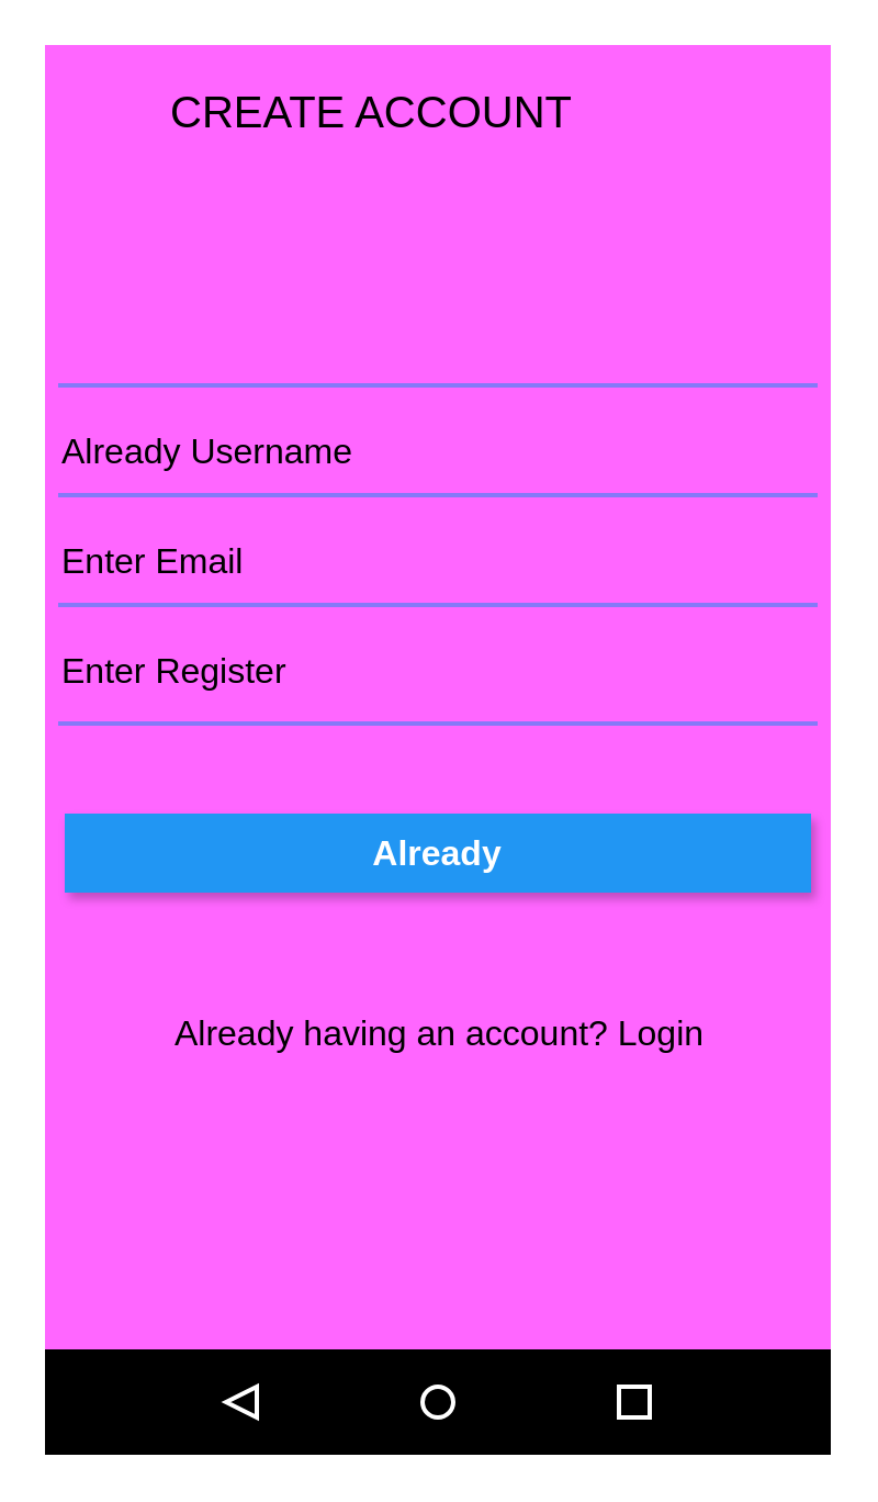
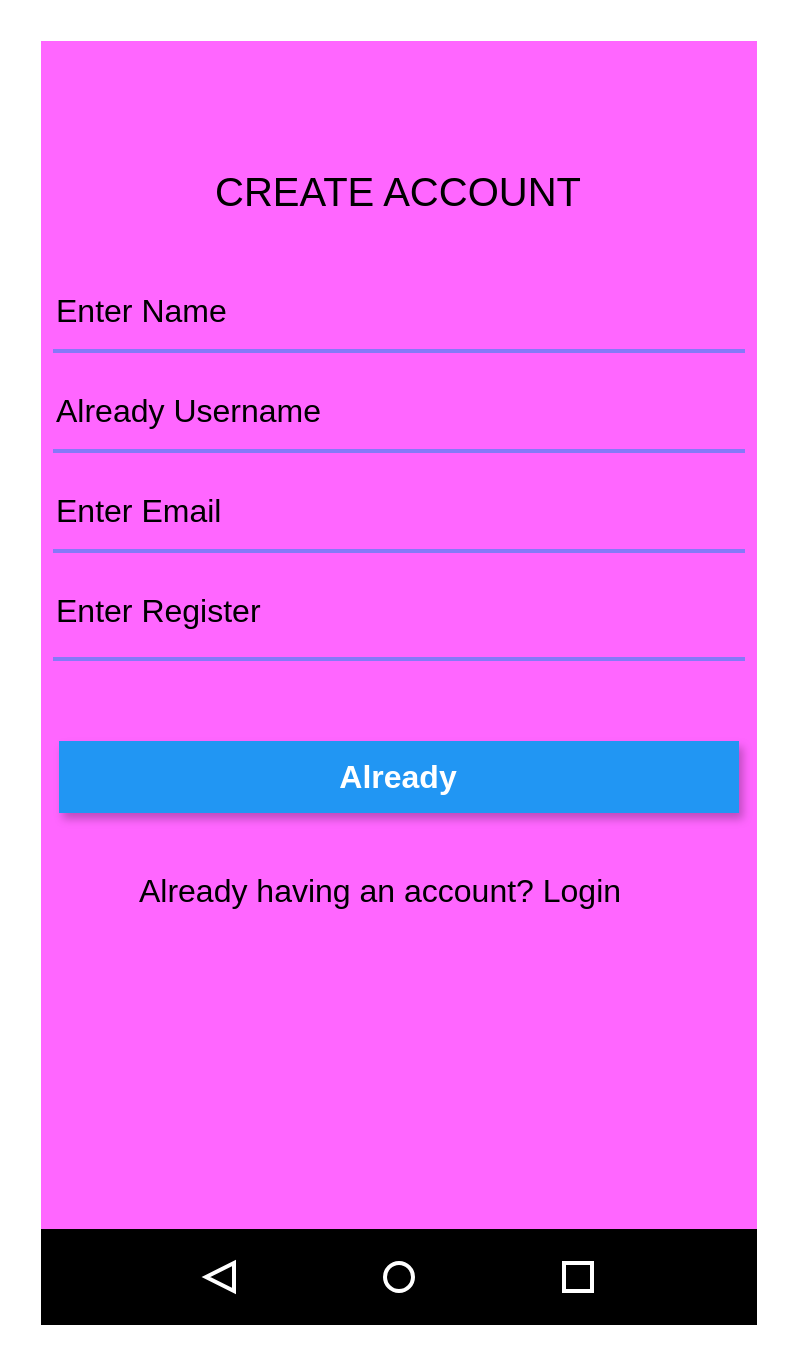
  <mxCell id="0" />
  <mxCell id="1" parent="0" />
  <mxCell id="2" value="" style="dashed=0;shape=rect;fillColor=#FF66FF;strokeColor=none;" vertex="1" parent="1"><mxGeometry x="20" y="20" width="358" height="642" as="geometry" /></mxCell>
  <mxCell id="3" value="" style="dashed=0;shape=rect;strokeColor=none;fillColor=#000000;resizeWidth=1;" vertex="1" parent="2"><mxGeometry y="1" width="358" height="48" relative="1" as="geometry"><mxPoint y="-48" as="offset" /></mxGeometry></mxCell>
  <mxCell id="4" value="" style="dashed=0;shape=mxgraph.gmdl.back;strokeColor=#ffffff;fillColor=#000000;strokeWidth=2;" vertex="1" parent="3"><mxGeometry x="0.25" y="0.5" width="14" height="14" relative="1" as="geometry"><mxPoint x="-7" y="-7" as="offset" /></mxGeometry></mxCell>
  <mxCell id="5" value="" style="shape=ellipse;strokeColor=#ffffff;fillColor=#000000;strokeWidth=2;" vertex="1" parent="3"><mxGeometry x="0.5" y="0.5" width="14" height="14" relative="1" as="geometry"><mxPoint x="-7" y="-7" as="offset" /></mxGeometry></mxCell>
  <mxCell id="6" value="" style="shape=rect;strokeColor=#ffffff;fillColor=#000000;strokeWidth=2;" vertex="1" parent="3"><mxGeometry x="0.75" y="0.5" width="14" height="14" relative="1" as="geometry"><mxPoint x="-7" y="-7" as="offset" /></mxGeometry></mxCell>
  <mxCell id="7" value="&lt;font style=&quot;font-size: 16px;&quot;&gt;Already&lt;/font&gt;" style="whiteSpace=wrap;html=1;dashed=0;align=center;fontSize=12;shape=rect;fillColor=#2196F3;strokeColor=none;fontStyle=1;shadow=1;fontColor=#ffffff;" vertex="1" parent="2"><mxGeometry x="9" y="350" width="340" height="36" as="geometry" /></mxCell>
  <mxCell id="8" value="Already Username" style="text;fontSize=16;verticalAlign=middle;strokeColor=none;fillColor=none;whiteSpace=wrap;html=1;" vertex="1" parent="2"><mxGeometry x="6" y="170" width="346" height="30" as="geometry" /></mxCell>
  <mxCell id="9" value="" style="dashed=0;shape=line;strokeWidth=2;noLabel=1;strokeColor=#0C8CF2;opacity=50;" vertex="1" parent="2"><mxGeometry x="6" y="200" width="346" height="10" as="geometry" /></mxCell>
  <mxCell id="10" value="Enter Register" style="text;fontSize=16;verticalAlign=middle;strokeColor=none;fillColor=none;whiteSpace=wrap;html=1;" vertex="1" parent="2"><mxGeometry x="6" y="270" width="346" height="30" as="geometry" /></mxCell>
  <mxCell id="11" value="" style="dashed=0;shape=line;strokeWidth=2;noLabel=1;strokeColor=#0C8CF2;opacity=50;" vertex="1" parent="2"><mxGeometry x="6" y="304" width="346" height="10" as="geometry" /></mxCell>
- <mxCell id="12" value="&lt;font style=&quot;font-size: 16px;&quot;&gt;Already having an account? Login&lt;/font&gt;" style="text;strokeColor=none;align=center;fillColor=none;html=1;verticalAlign=middle;whiteSpace=wrap;rounded=0;" vertex="1" parent="2"><mxGeometry x="30" y="435" width="300" height="30" as="geometry" /></mxCell>
- <mxCell id="13" value="&lt;span style=&quot;font-size: 20px;&quot;&gt;CREATE ACCOUNT&lt;/span&gt;" style="text;strokeColor=none;align=center;fillColor=none;html=1;verticalAlign=middle;whiteSpace=wrap;rounded=0;" vertex="1" parent="2"><mxGeometry x="24" y="15" width="250" height="30" as="geometry" /></mxCell>
+ <mxCell id="12" value="&lt;font style=&quot;font-size: 16px;&quot;&gt;Already having an account? Login&lt;/font&gt;" style="text;strokeColor=none;align=center;fillColor=none;html=1;verticalAlign=middle;whiteSpace=wrap;rounded=0;" vertex="1" parent="2"><mxGeometry x="20" y="410" width="300" height="30" as="geometry" /></mxCell>
+ <mxCell id="13" value="&lt;span style=&quot;font-size: 20px;&quot;&gt;CREATE ACCOUNT&lt;/span&gt;" style="text;strokeColor=none;align=center;fillColor=none;html=1;verticalAlign=middle;whiteSpace=wrap;rounded=0;" vertex="1" parent="2"><mxGeometry x="54" y="60" width="250" height="30" as="geometry" /></mxCell>
+ <mxCell id="14" value="Enter Name" style="text;fontSize=16;verticalAlign=middle;strokeColor=none;fillColor=none;whiteSpace=wrap;html=1;" vertex="1" parent="2"><mxGeometry x="6" y="120" width="346" height="30" as="geometry" /></mxCell>
  <mxCell id="15" value="" style="dashed=0;shape=line;strokeWidth=2;noLabel=1;strokeColor=#0C8CF2;opacity=50;" vertex="1" parent="2"><mxGeometry x="6" y="150" width="346" height="10" as="geometry" /></mxCell>
  <mxCell id="16" value="Enter Email" style="text;fontSize=16;verticalAlign=middle;strokeColor=none;fillColor=none;whiteSpace=wrap;html=1;" vertex="1" parent="2"><mxGeometry x="6" y="220" width="346" height="30" as="geometry" /></mxCell>
  <mxCell id="17" value="" style="dashed=0;shape=line;strokeWidth=2;noLabel=1;strokeColor=#0C8CF2;opacity=50;" vertex="1" parent="2"><mxGeometry x="6" y="250" width="346" height="10" as="geometry" /></mxCell>
